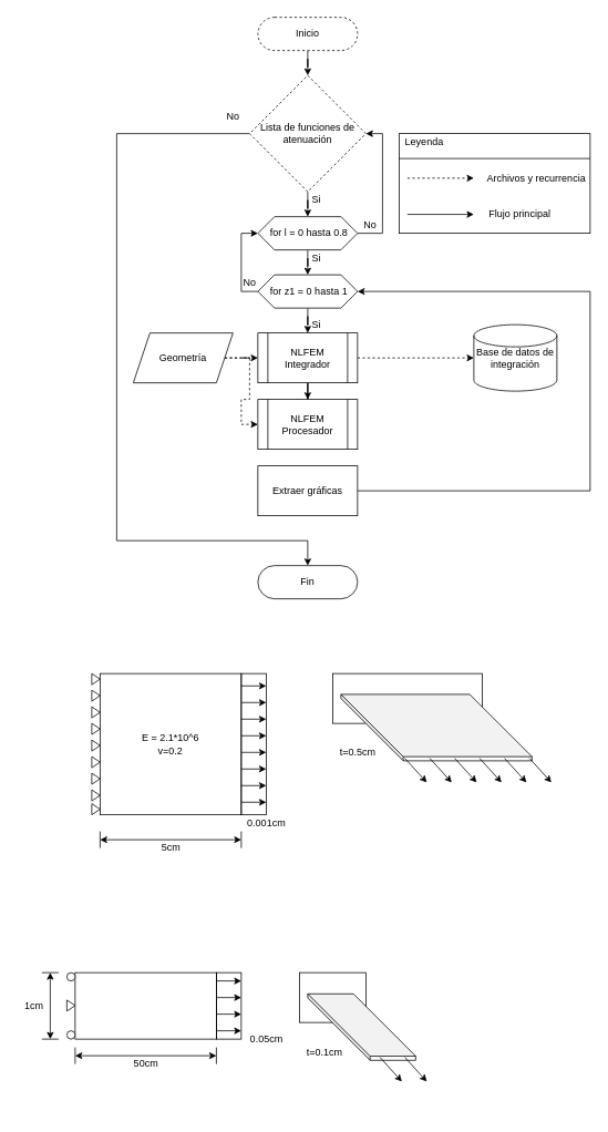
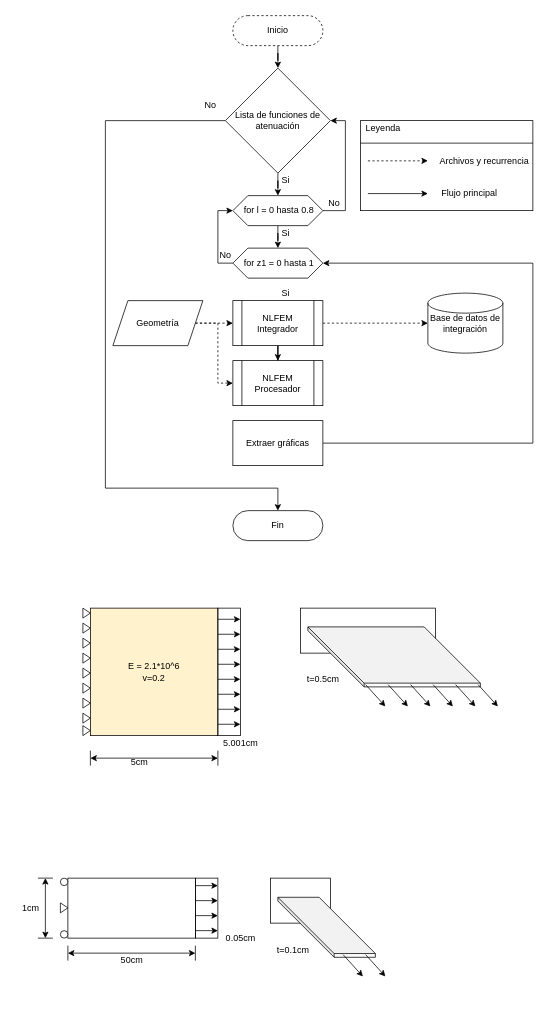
  <mxCell id="0" />
  <mxCell id="1" parent="0" />
  <mxCell id="2" style="edgeStyle=orthogonalEdgeStyle;rounded=0;orthogonalLoop=1;jettySize=auto;html=1;strokeWidth=1;" parent="1" source="3" target="6" edge="1"><mxGeometry relative="1" as="geometry" /></mxCell>
  <mxCell id="3" value="Inicio" style="rounded=1;whiteSpace=wrap;html=1;fontSize=12;glass=0;strokeWidth=1;shadow=0;arcSize=50;dashed=1;" parent="1" vertex="1"><mxGeometry x="310" y="20" width="120" height="40" as="geometry" /></mxCell>
  <mxCell id="4" value="" style="edgeStyle=orthogonalEdgeStyle;rounded=0;orthogonalLoop=1;jettySize=auto;html=1;strokeWidth=1;" parent="1" source="6" target="9" edge="1"><mxGeometry relative="1" as="geometry" /></mxCell>
  <mxCell id="5" style="edgeStyle=orthogonalEdgeStyle;rounded=0;orthogonalLoop=1;jettySize=auto;html=1;entryX=0.5;entryY=0;entryDx=0;entryDy=0;strokeWidth=1;" parent="1" source="6" target="22" edge="1"><mxGeometry relative="1" as="geometry"><mxPoint x="360" y="620" as="targetPoint" /><Array as="points"><mxPoint x="140" y="160" /><mxPoint x="140" y="650" /><mxPoint x="370" y="650" /></Array></mxGeometry></mxCell>
- <mxCell id="6" value="Lista de funciones de atenuación" style="rhombus;whiteSpace=wrap;html=1;strokeWidth=1;dashed=1;" parent="1" vertex="1"><mxGeometry x="300" y="90" width="140" height="140" as="geometry" /></mxCell>
+ <mxCell id="6" value="Lista de funciones de atenuación" style="rhombus;whiteSpace=wrap;html=1;strokeWidth=1;" parent="1" vertex="1"><mxGeometry x="300" y="90" width="140" height="140" as="geometry" /></mxCell>
  <mxCell id="7" value="" style="edgeStyle=orthogonalEdgeStyle;rounded=0;orthogonalLoop=1;jettySize=auto;html=1;strokeWidth=1;" parent="1" source="9" target="12" edge="1"><mxGeometry relative="1" as="geometry" /></mxCell>
  <mxCell id="8" style="edgeStyle=orthogonalEdgeStyle;rounded=0;orthogonalLoop=1;jettySize=auto;html=1;entryX=1;entryY=0.5;entryDx=0;entryDy=0;strokeWidth=1;" parent="1" source="9" target="6" edge="1"><mxGeometry relative="1" as="geometry"><Array as="points"><mxPoint x="460" y="280" /><mxPoint x="460" y="160" /></Array></mxGeometry></mxCell>
  <mxCell id="9" value="&amp;nbsp;for l = 0 hasta 0.8" style="shape=hexagon;perimeter=hexagonPerimeter2;whiteSpace=wrap;html=1;fixedSize=1;strokeWidth=1;" parent="1" vertex="1"><mxGeometry x="310" y="260" width="120" height="40" as="geometry" /></mxCell>
- <mxCell id="10" value="" style="edgeStyle=orthogonalEdgeStyle;rounded=0;orthogonalLoop=1;jettySize=auto;html=1;strokeWidth=1;" parent="1" source="12" target="15" edge="1"><mxGeometry relative="1" as="geometry" /></mxCell>
  <mxCell id="11" style="edgeStyle=orthogonalEdgeStyle;rounded=0;orthogonalLoop=1;jettySize=auto;html=1;entryX=0;entryY=0.5;entryDx=0;entryDy=0;strokeWidth=1;" parent="1" source="12" target="9" edge="1"><mxGeometry relative="1" as="geometry"><Array as="points"><mxPoint x="290" y="350" /><mxPoint x="290" y="280" /></Array></mxGeometry></mxCell>
  <mxCell id="12" value="&amp;nbsp;for z1 = 0 hasta 1" style="shape=hexagon;perimeter=hexagonPerimeter2;whiteSpace=wrap;html=1;fixedSize=1;strokeWidth=1;" parent="1" vertex="1"><mxGeometry x="310" y="330" width="120" height="40" as="geometry" /></mxCell>
  <mxCell id="13" style="edgeStyle=orthogonalEdgeStyle;rounded=0;orthogonalLoop=1;jettySize=auto;html=1;entryX=0;entryY=0.5;entryDx=0;entryDy=0;entryPerimeter=0;dashed=1;strokeWidth=1;" parent="1" source="15" target="21" edge="1"><mxGeometry relative="1" as="geometry" /></mxCell>
  <mxCell id="14" value="" style="edgeStyle=orthogonalEdgeStyle;rounded=0;orthogonalLoop=1;jettySize=auto;html=1;strokeWidth=1;" parent="1" source="15" target="29" edge="1"><mxGeometry relative="1" as="geometry" /></mxCell>
  <mxCell id="15" value="NLFEM Integrador" style="shape=process;whiteSpace=wrap;html=1;backgroundOutline=1;strokeWidth=1;" parent="1" vertex="1"><mxGeometry x="310" y="400" width="120" height="60" as="geometry" /></mxCell>
  <mxCell id="16" style="edgeStyle=orthogonalEdgeStyle;rounded=0;orthogonalLoop=1;jettySize=auto;html=1;entryX=0;entryY=0.5;entryDx=0;entryDy=0;dashed=1;strokeWidth=1;" parent="1" source="18" target="15" edge="1"><mxGeometry relative="1" as="geometry" /></mxCell>
  <mxCell id="17" style="edgeStyle=orthogonalEdgeStyle;rounded=0;orthogonalLoop=1;jettySize=auto;html=1;entryX=0;entryY=0.5;entryDx=0;entryDy=0;dashed=1;strokeWidth=1;" parent="1" source="18" target="29" edge="1"><mxGeometry relative="1" as="geometry" /></mxCell>
- <mxCell id="18" value="Geometría" style="shape=parallelogram;perimeter=parallelogramPerimeter;whiteSpace=wrap;html=1;fixedSize=1;strokeWidth=1;" parent="1" vertex="1"><mxGeometry x="160" y="400" width="120" height="60" as="geometry" /></mxCell>
+ <mxCell id="18" value="Geometría" style="shape=parallelogram;perimeter=parallelogramPerimeter;whiteSpace=wrap;html=1;fixedSize=1;strokeWidth=1;" parent="1" vertex="1"><mxGeometry x="150" y="400" width="120" height="60" as="geometry" /></mxCell>
  <mxCell id="19" style="edgeStyle=orthogonalEdgeStyle;rounded=0;orthogonalLoop=1;jettySize=auto;html=1;entryX=1;entryY=0.5;entryDx=0;entryDy=0;strokeWidth=1;" parent="1" source="20" target="12" edge="1"><mxGeometry relative="1" as="geometry"><Array as="points"><mxPoint x="710" y="590" /><mxPoint x="710" y="350" /></Array></mxGeometry></mxCell>
  <mxCell id="20" value="Extraer gráficas" style="rounded=0;whiteSpace=wrap;html=1;strokeWidth=1;" parent="1" vertex="1"><mxGeometry x="310" y="560" width="120" height="60" as="geometry" /></mxCell>
  <mxCell id="21" value="Base de datos de integración" style="strokeWidth=1;html=1;shape=mxgraph.flowchart.database;whiteSpace=wrap;" parent="1" vertex="1"><mxGeometry x="570" y="390" width="100" height="80" as="geometry" /></mxCell>
  <mxCell id="22" value="Fin" style="rounded=1;whiteSpace=wrap;html=1;fontSize=12;glass=0;strokeWidth=1;shadow=0;arcSize=50;" parent="1" vertex="1"><mxGeometry x="310" y="680" width="120" height="40" as="geometry" /></mxCell>
  <mxCell id="23" value="Si" style="text;html=1;align=center;verticalAlign=middle;resizable=0;points=[];autosize=1;strokeWidth=1;" parent="1" vertex="1"><mxGeometry x="365" y="230" width="30" height="20" as="geometry" /></mxCell>
  <mxCell id="24" value="No" style="text;html=1;align=center;verticalAlign=middle;resizable=0;points=[];autosize=1;strokeWidth=1;" parent="1" vertex="1"><mxGeometry x="265" y="130" width="30" height="20" as="geometry" /></mxCell>
  <mxCell id="25" value="Si" style="text;html=1;align=center;verticalAlign=middle;resizable=0;points=[];autosize=1;strokeWidth=1;" parent="1" vertex="1"><mxGeometry x="365" y="300" width="30" height="20" as="geometry" /></mxCell>
  <mxCell id="26" value="No" style="text;html=1;align=center;verticalAlign=middle;resizable=0;points=[];autosize=1;strokeWidth=1;" parent="1" vertex="1"><mxGeometry x="430" y="260" width="30" height="20" as="geometry" /></mxCell>
  <mxCell id="27" value="Si" style="text;html=1;align=center;verticalAlign=middle;resizable=0;points=[];autosize=1;strokeWidth=1;" parent="1" vertex="1"><mxGeometry x="365" y="380" width="30" height="20" as="geometry" /></mxCell>
  <mxCell id="28" value="No" style="text;html=1;align=center;verticalAlign=middle;resizable=0;points=[];autosize=1;strokeWidth=1;" parent="1" vertex="1"><mxGeometry x="285" y="330" width="30" height="20" as="geometry" /></mxCell>
  <mxCell id="29" value="NLFEM Procesador" style="shape=process;whiteSpace=wrap;html=1;backgroundOutline=1;strokeWidth=1;" parent="1" vertex="1"><mxGeometry x="310" y="480" width="120" height="60" as="geometry" /></mxCell>
  <mxCell id="30" value="" style="group;strokeWidth=1;" parent="1" vertex="1" connectable="0"><mxGeometry x="480" y="160" width="230" height="120" as="geometry" /></mxCell>
  <mxCell id="31" value="" style="rounded=0;whiteSpace=wrap;html=1;strokeWidth=1;" parent="30" vertex="1"><mxGeometry width="230" height="120.0" as="geometry" /></mxCell>
  <mxCell id="32" value="" style="endArrow=classic;html=1;dashed=1;strokeWidth=1;" parent="30" edge="1"><mxGeometry width="50" height="50" relative="1" as="geometry"><mxPoint x="10" y="53.64" as="sourcePoint" /><mxPoint x="90" y="53.64" as="targetPoint" /></mxGeometry></mxCell>
  <mxCell id="33" value="" style="endArrow=classic;html=1;strokeWidth=1;" parent="30" edge="1"><mxGeometry width="50" height="50" relative="1" as="geometry"><mxPoint x="10" y="97.276" as="sourcePoint" /><mxPoint x="90" y="97.276" as="targetPoint" /></mxGeometry></mxCell>
  <mxCell id="34" value="" style="endArrow=none;html=1;strokeWidth=1;exitX=0;exitY=0.25;exitDx=0;exitDy=0;entryX=1;entryY=0.25;entryDx=0;entryDy=0;" parent="30" source="31" target="31" edge="1"><mxGeometry width="50" height="50" relative="1" as="geometry"><mxPoint x="-70" y="10.909" as="sourcePoint" /><mxPoint x="-20" y="-43.636" as="targetPoint" /></mxGeometry></mxCell>
  <mxCell id="35" value="Leyenda" style="text;html=1;align=center;verticalAlign=middle;resizable=0;points=[];autosize=1;strokeWidth=1;" parent="30" vertex="1"><mxGeometry width="60" height="20" as="geometry" /></mxCell>
  <mxCell id="36" value="Flujo principal" style="text;html=1;align=center;verticalAlign=middle;resizable=0;points=[];autosize=1;strokeWidth=1;" parent="30" vertex="1"><mxGeometry x="100" y="87.273" width="90" height="20" as="geometry" /></mxCell>
  <mxCell id="37" value="Archivos y recurrencia" style="text;html=1;align=center;verticalAlign=middle;resizable=0;points=[];autosize=1;strokeWidth=1;" parent="30" vertex="1"><mxGeometry x="100" y="43.636" width="130" height="20" as="geometry" /></mxCell>
- <mxCell id="38" value="E = 2.1*10^6&lt;br&gt;v=0.2" style="whiteSpace=wrap;html=1;aspect=fixed;" vertex="1" parent="1"><mxGeometry x="120" y="810" width="170" height="170" as="geometry" /></mxCell>
+ <mxCell id="38" value="E = 2.1*10^6&lt;br&gt;v=0.2" style="whiteSpace=wrap;html=1;aspect=fixed;fillColor=#fff2cc;" vertex="1" parent="1"><mxGeometry x="120" y="810" width="170" height="170" as="geometry" /></mxCell>
  <mxCell id="39" value="" style="triangle;whiteSpace=wrap;html=1;" vertex="1" parent="1"><mxGeometry x="110" y="810" width="10" height="13.33" as="geometry" /></mxCell>
  <mxCell id="40" value="" style="triangle;whiteSpace=wrap;html=1;" vertex="1" parent="1"><mxGeometry x="110" y="830" width="10" height="13.33" as="geometry" /></mxCell>
  <mxCell id="41" value="" style="triangle;whiteSpace=wrap;html=1;" vertex="1" parent="1"><mxGeometry x="110" y="850" width="10" height="13.33" as="geometry" /></mxCell>
  <mxCell id="42" value="" style="triangle;whiteSpace=wrap;html=1;" vertex="1" parent="1"><mxGeometry x="110" y="870" width="10" height="13.33" as="geometry" /></mxCell>
  <mxCell id="43" value="" style="triangle;whiteSpace=wrap;html=1;" vertex="1" parent="1"><mxGeometry x="110" y="890" width="10" height="13.33" as="geometry" /></mxCell>
  <mxCell id="44" value="" style="triangle;whiteSpace=wrap;html=1;" vertex="1" parent="1"><mxGeometry x="110" y="910" width="10" height="13.33" as="geometry" /></mxCell>
  <mxCell id="45" value="" style="triangle;whiteSpace=wrap;html=1;" vertex="1" parent="1"><mxGeometry x="110" y="930" width="10" height="13.33" as="geometry" /></mxCell>
  <mxCell id="46" value="" style="triangle;whiteSpace=wrap;html=1;" vertex="1" parent="1"><mxGeometry x="110" y="950" width="10" height="13.33" as="geometry" /></mxCell>
  <mxCell id="47" value="" style="triangle;whiteSpace=wrap;html=1;" vertex="1" parent="1"><mxGeometry x="110" y="966.67" width="10" height="13.33" as="geometry" /></mxCell>
  <mxCell id="48" value="" style="rounded=0;whiteSpace=wrap;html=1;fillColor=none;" vertex="1" parent="1"><mxGeometry x="290" y="810" width="30" height="170" as="geometry" /></mxCell>
  <mxCell id="49" value="" style="endArrow=classic;html=1;" edge="1" parent="1"><mxGeometry width="50" height="50" relative="1" as="geometry"><mxPoint x="290" y="824.86" as="sourcePoint" /><mxPoint x="320" y="824.86" as="targetPoint" /></mxGeometry></mxCell>
  <mxCell id="50" value="" style="endArrow=classic;html=1;" edge="1" parent="1"><mxGeometry width="50" height="50" relative="1" as="geometry"><mxPoint x="290" y="844.86" as="sourcePoint" /><mxPoint x="320" y="844.86" as="targetPoint" /></mxGeometry></mxCell>
  <mxCell id="51" value="" style="endArrow=classic;html=1;" edge="1" parent="1"><mxGeometry width="50" height="50" relative="1" as="geometry"><mxPoint x="290" y="864.86" as="sourcePoint" /><mxPoint x="320" y="864.86" as="targetPoint" /></mxGeometry></mxCell>
  <mxCell id="52" value="" style="endArrow=classic;html=1;" edge="1" parent="1"><mxGeometry width="50" height="50" relative="1" as="geometry"><mxPoint x="290" y="884.86" as="sourcePoint" /><mxPoint x="320" y="884.86" as="targetPoint" /></mxGeometry></mxCell>
  <mxCell id="53" value="" style="endArrow=classic;html=1;" edge="1" parent="1"><mxGeometry width="50" height="50" relative="1" as="geometry"><mxPoint x="290" y="904.86" as="sourcePoint" /><mxPoint x="320" y="904.86" as="targetPoint" /></mxGeometry></mxCell>
  <mxCell id="54" value="" style="endArrow=classic;html=1;" edge="1" parent="1"><mxGeometry width="50" height="50" relative="1" as="geometry"><mxPoint x="290" y="924.86" as="sourcePoint" /><mxPoint x="320" y="924.86" as="targetPoint" /></mxGeometry></mxCell>
  <mxCell id="55" value="" style="endArrow=classic;html=1;" edge="1" parent="1"><mxGeometry width="50" height="50" relative="1" as="geometry"><mxPoint x="290" y="944.86" as="sourcePoint" /><mxPoint x="320" y="944.86" as="targetPoint" /></mxGeometry></mxCell>
  <mxCell id="56" value="" style="endArrow=classic;html=1;" edge="1" parent="1"><mxGeometry width="50" height="50" relative="1" as="geometry"><mxPoint x="290" y="964.86" as="sourcePoint" /><mxPoint x="320" y="964.86" as="targetPoint" /></mxGeometry></mxCell>
  <mxCell id="57" value="" style="group" vertex="1" connectable="0" parent="1"><mxGeometry x="400" y="810" width="263.34" height="131.13" as="geometry" /></mxCell>
  <mxCell id="58" value="" style="rounded=0;whiteSpace=wrap;html=1;" vertex="1" parent="57"><mxGeometry width="180" height="60" as="geometry" /></mxCell>
  <mxCell id="59" value="" style="shape=cube;whiteSpace=wrap;html=1;boundedLbl=1;backgroundOutline=1;darkOpacity=0.05;darkOpacity2=0.1;size=75;" vertex="1" parent="57"><mxGeometry x="10" y="25" width="230" height="80" as="geometry" /></mxCell>
  <mxCell id="60" value="" style="endArrow=classic;html=1;exitX=0.342;exitY=0.99;exitDx=0;exitDy=0;exitPerimeter=0;" edge="1" parent="57"><mxGeometry width="50" height="50" relative="1" as="geometry"><mxPoint x="87.0" y="102" as="sourcePoint" /><mxPoint x="113.34" y="131.13" as="targetPoint" /></mxGeometry></mxCell>
  <mxCell id="61" value="" style="endArrow=classic;html=1;exitX=0.342;exitY=0.99;exitDx=0;exitDy=0;exitPerimeter=0;" edge="1" parent="57"><mxGeometry width="50" height="50" relative="1" as="geometry"><mxPoint x="117.0" y="102" as="sourcePoint" /><mxPoint x="143.34" y="131.13" as="targetPoint" /></mxGeometry></mxCell>
  <mxCell id="62" value="" style="endArrow=classic;html=1;exitX=0.342;exitY=0.99;exitDx=0;exitDy=0;exitPerimeter=0;" edge="1" parent="57"><mxGeometry width="50" height="50" relative="1" as="geometry"><mxPoint x="147.0" y="102" as="sourcePoint" /><mxPoint x="173.34" y="131.13" as="targetPoint" /></mxGeometry></mxCell>
  <mxCell id="63" value="" style="endArrow=classic;html=1;exitX=0.342;exitY=0.99;exitDx=0;exitDy=0;exitPerimeter=0;" edge="1" parent="57"><mxGeometry width="50" height="50" relative="1" as="geometry"><mxPoint x="177.0" y="102" as="sourcePoint" /><mxPoint x="203.34" y="131.13" as="targetPoint" /></mxGeometry></mxCell>
  <mxCell id="64" value="" style="endArrow=classic;html=1;exitX=0.342;exitY=0.99;exitDx=0;exitDy=0;exitPerimeter=0;" edge="1" parent="57"><mxGeometry width="50" height="50" relative="1" as="geometry"><mxPoint x="207.0" y="102" as="sourcePoint" /><mxPoint x="233.34" y="131.13" as="targetPoint" /></mxGeometry></mxCell>
  <mxCell id="65" value="" style="endArrow=classic;html=1;exitX=0.342;exitY=0.99;exitDx=0;exitDy=0;exitPerimeter=0;" edge="1" parent="57"><mxGeometry width="50" height="50" relative="1" as="geometry"><mxPoint x="237.0" y="102" as="sourcePoint" /><mxPoint x="263.34" y="131.13" as="targetPoint" /></mxGeometry></mxCell>
  <mxCell id="66" value="t=0.5cm" style="text;html=1;align=center;verticalAlign=middle;resizable=0;points=[];autosize=1;" vertex="1" parent="57"><mxGeometry y="85" width="60" height="20" as="geometry" /></mxCell>
  <mxCell id="67" value="" style="endArrow=classic;startArrow=classic;html=1;" edge="1" parent="1"><mxGeometry width="50" height="50" relative="1" as="geometry"><mxPoint x="120" y="1010" as="sourcePoint" /><mxPoint x="290" y="1010" as="targetPoint" /></mxGeometry></mxCell>
- <mxCell id="68" value="5cm" style="text;html=1;align=center;verticalAlign=middle;resizable=0;points=[];autosize=1;" vertex="1" parent="1"><mxGeometry x="185" y="1010" width="40" height="20" as="geometry" /></mxCell>
+ <mxCell id="68" value="5cm" style="text;html=1;align=center;verticalAlign=middle;resizable=0;points=[];autosize=1;" vertex="1" parent="1"><mxGeometry x="165" y="1005" width="40" height="20" as="geometry" /></mxCell>
  <mxCell id="69" value="" style="endArrow=none;html=1;" edge="1" parent="1"><mxGeometry width="50" height="50" relative="1" as="geometry"><mxPoint x="120" y="1020" as="sourcePoint" /><mxPoint x="120" y="1000" as="targetPoint" /></mxGeometry></mxCell>
  <mxCell id="70" value="" style="endArrow=none;html=1;" edge="1" parent="1"><mxGeometry width="50" height="50" relative="1" as="geometry"><mxPoint x="290" y="1020" as="sourcePoint" /><mxPoint x="290" y="1000" as="targetPoint" /></mxGeometry></mxCell>
- <mxCell id="71" value="0.001cm" style="text;html=1;align=center;verticalAlign=middle;resizable=0;points=[];autosize=1;" vertex="1" parent="1"><mxGeometry x="290" y="980" width="60" height="20" as="geometry" /></mxCell>
+ <mxCell id="71" value="5.001cm" style="text;html=1;align=center;verticalAlign=middle;resizable=0;points=[];autosize=1;" vertex="1" parent="1"><mxGeometry x="290" y="980" width="60" height="20" as="geometry" /></mxCell>
  <mxCell id="72" value="" style="triangle;whiteSpace=wrap;html=1;" vertex="1" parent="1"><mxGeometry x="80" y="1203" width="10" height="13.33" as="geometry" /></mxCell>
  <mxCell id="73" value="" style="group" vertex="1" connectable="0" parent="1"><mxGeometry x="360" y="1170" width="263.34" height="131.13" as="geometry" /></mxCell>
  <mxCell id="74" value="" style="rounded=0;whiteSpace=wrap;html=1;" vertex="1" parent="73"><mxGeometry width="80" height="60" as="geometry" /></mxCell>
  <mxCell id="75" value="" style="shape=cube;whiteSpace=wrap;html=1;boundedLbl=1;backgroundOutline=1;darkOpacity=0.05;darkOpacity2=0.1;size=75;" vertex="1" parent="73"><mxGeometry x="10" y="25.56" width="130" height="80" as="geometry" /></mxCell>
  <mxCell id="76" value="" style="endArrow=classic;html=1;exitX=0.342;exitY=0.99;exitDx=0;exitDy=0;exitPerimeter=0;" edge="1" parent="73"><mxGeometry width="50" height="50" relative="1" as="geometry"><mxPoint x="97.0" y="102" as="sourcePoint" /><mxPoint x="123.34" y="131.13" as="targetPoint" /></mxGeometry></mxCell>
  <mxCell id="77" value="" style="endArrow=classic;html=1;exitX=0.342;exitY=0.99;exitDx=0;exitDy=0;exitPerimeter=0;" edge="1" parent="73"><mxGeometry width="50" height="50" relative="1" as="geometry"><mxPoint x="127.0" y="102" as="sourcePoint" /><mxPoint x="153.34" y="131.13" as="targetPoint" /></mxGeometry></mxCell>
  <mxCell id="78" value="t=0.1cm" style="text;html=1;align=center;verticalAlign=middle;resizable=0;points=[];autosize=1;" vertex="1" parent="73"><mxGeometry y="85.56" width="60" height="20" as="geometry" /></mxCell>
  <mxCell id="79" value="" style="endArrow=classic;startArrow=classic;html=1;" edge="1" parent="1"><mxGeometry width="50" height="50" relative="1" as="geometry"><mxPoint x="90" y="1270" as="sourcePoint" /><mxPoint x="260" y="1270" as="targetPoint" /></mxGeometry></mxCell>
  <mxCell id="80" value="50cm" style="text;html=1;align=center;verticalAlign=middle;resizable=0;points=[];autosize=1;" vertex="1" parent="1"><mxGeometry x="155" y="1270" width="40" height="20" as="geometry" /></mxCell>
  <mxCell id="81" value="" style="endArrow=none;html=1;" edge="1" parent="1"><mxGeometry width="50" height="50" relative="1" as="geometry"><mxPoint x="90" y="1280" as="sourcePoint" /><mxPoint x="90" y="1260" as="targetPoint" /></mxGeometry></mxCell>
  <mxCell id="82" value="0.05cm" style="text;html=1;align=center;verticalAlign=middle;resizable=0;points=[];autosize=1;" vertex="1" parent="1"><mxGeometry x="295" y="1240" width="50" height="20" as="geometry" /></mxCell>
  <mxCell id="83" value="" style="rounded=0;whiteSpace=wrap;html=1;fillColor=#ffffff;" vertex="1" parent="1"><mxGeometry x="90" y="1170" width="170" height="80" as="geometry" /></mxCell>
  <mxCell id="84" value="" style="group" vertex="1" connectable="0" parent="1"><mxGeometry x="260" y="1170" width="30" height="170" as="geometry" /></mxCell>
  <mxCell id="85" value="" style="rounded=0;whiteSpace=wrap;html=1;fillColor=none;" vertex="1" parent="84"><mxGeometry width="30" height="80" as="geometry" /></mxCell>
  <mxCell id="86" value="" style="endArrow=classic;html=1;" edge="1" parent="84"><mxGeometry width="50" height="50" relative="1" as="geometry"><mxPoint y="10.0" as="sourcePoint" /><mxPoint x="30" y="10.0" as="targetPoint" /></mxGeometry></mxCell>
  <mxCell id="87" value="" style="endArrow=classic;html=1;" edge="1" parent="84"><mxGeometry width="50" height="50" relative="1" as="geometry"><mxPoint y="30.0" as="sourcePoint" /><mxPoint x="30" y="30.0" as="targetPoint" /></mxGeometry></mxCell>
  <mxCell id="88" value="" style="endArrow=classic;html=1;" edge="1" parent="84"><mxGeometry width="50" height="50" relative="1" as="geometry"><mxPoint y="50.0" as="sourcePoint" /><mxPoint x="30" y="50.0" as="targetPoint" /></mxGeometry></mxCell>
  <mxCell id="89" value="" style="endArrow=classic;html=1;" edge="1" parent="84"><mxGeometry width="50" height="50" relative="1" as="geometry"><mxPoint y="70.0" as="sourcePoint" /><mxPoint x="30" y="70.0" as="targetPoint" /></mxGeometry></mxCell>
  <mxCell id="90" value="" style="endArrow=none;html=1;" edge="1" parent="84"><mxGeometry width="50" height="50" relative="1" as="geometry"><mxPoint x="-5.684e-14" y="110" as="sourcePoint" /><mxPoint x="-5.684e-14" y="90" as="targetPoint" /></mxGeometry></mxCell>
  <mxCell id="91" value="" style="ellipse;whiteSpace=wrap;html=1;aspect=fixed;fillColor=#ffffff;" vertex="1" parent="1"><mxGeometry x="80" y="1170" width="10" height="10" as="geometry" /></mxCell>
  <mxCell id="92" value="" style="ellipse;whiteSpace=wrap;html=1;aspect=fixed;fillColor=#ffffff;" vertex="1" parent="1"><mxGeometry x="80" y="1240" width="10" height="10" as="geometry" /></mxCell>
  <mxCell id="93" value="" style="endArrow=classic;startArrow=classic;html=1;" edge="1" parent="1"><mxGeometry width="50" height="50" relative="1" as="geometry"><mxPoint x="60" y="1250" as="sourcePoint" /><mxPoint x="60" y="1170" as="targetPoint" /></mxGeometry></mxCell>
  <mxCell id="94" value="" style="endArrow=none;html=1;" edge="1" parent="1"><mxGeometry width="50" height="50" relative="1" as="geometry"><mxPoint x="50" y="1170" as="sourcePoint" /><mxPoint x="70" y="1170" as="targetPoint" /></mxGeometry></mxCell>
  <mxCell id="95" value="" style="endArrow=none;html=1;" edge="1" parent="1"><mxGeometry width="50" height="50" relative="1" as="geometry"><mxPoint x="50" y="1250" as="sourcePoint" /><mxPoint x="70" y="1250" as="targetPoint" /></mxGeometry></mxCell>
  <mxCell id="96" value="1cm" style="text;html=1;align=center;verticalAlign=middle;resizable=0;points=[];autosize=1;" vertex="1" parent="1"><mxGeometry x="20" y="1200" width="40" height="20" as="geometry" /></mxCell>
